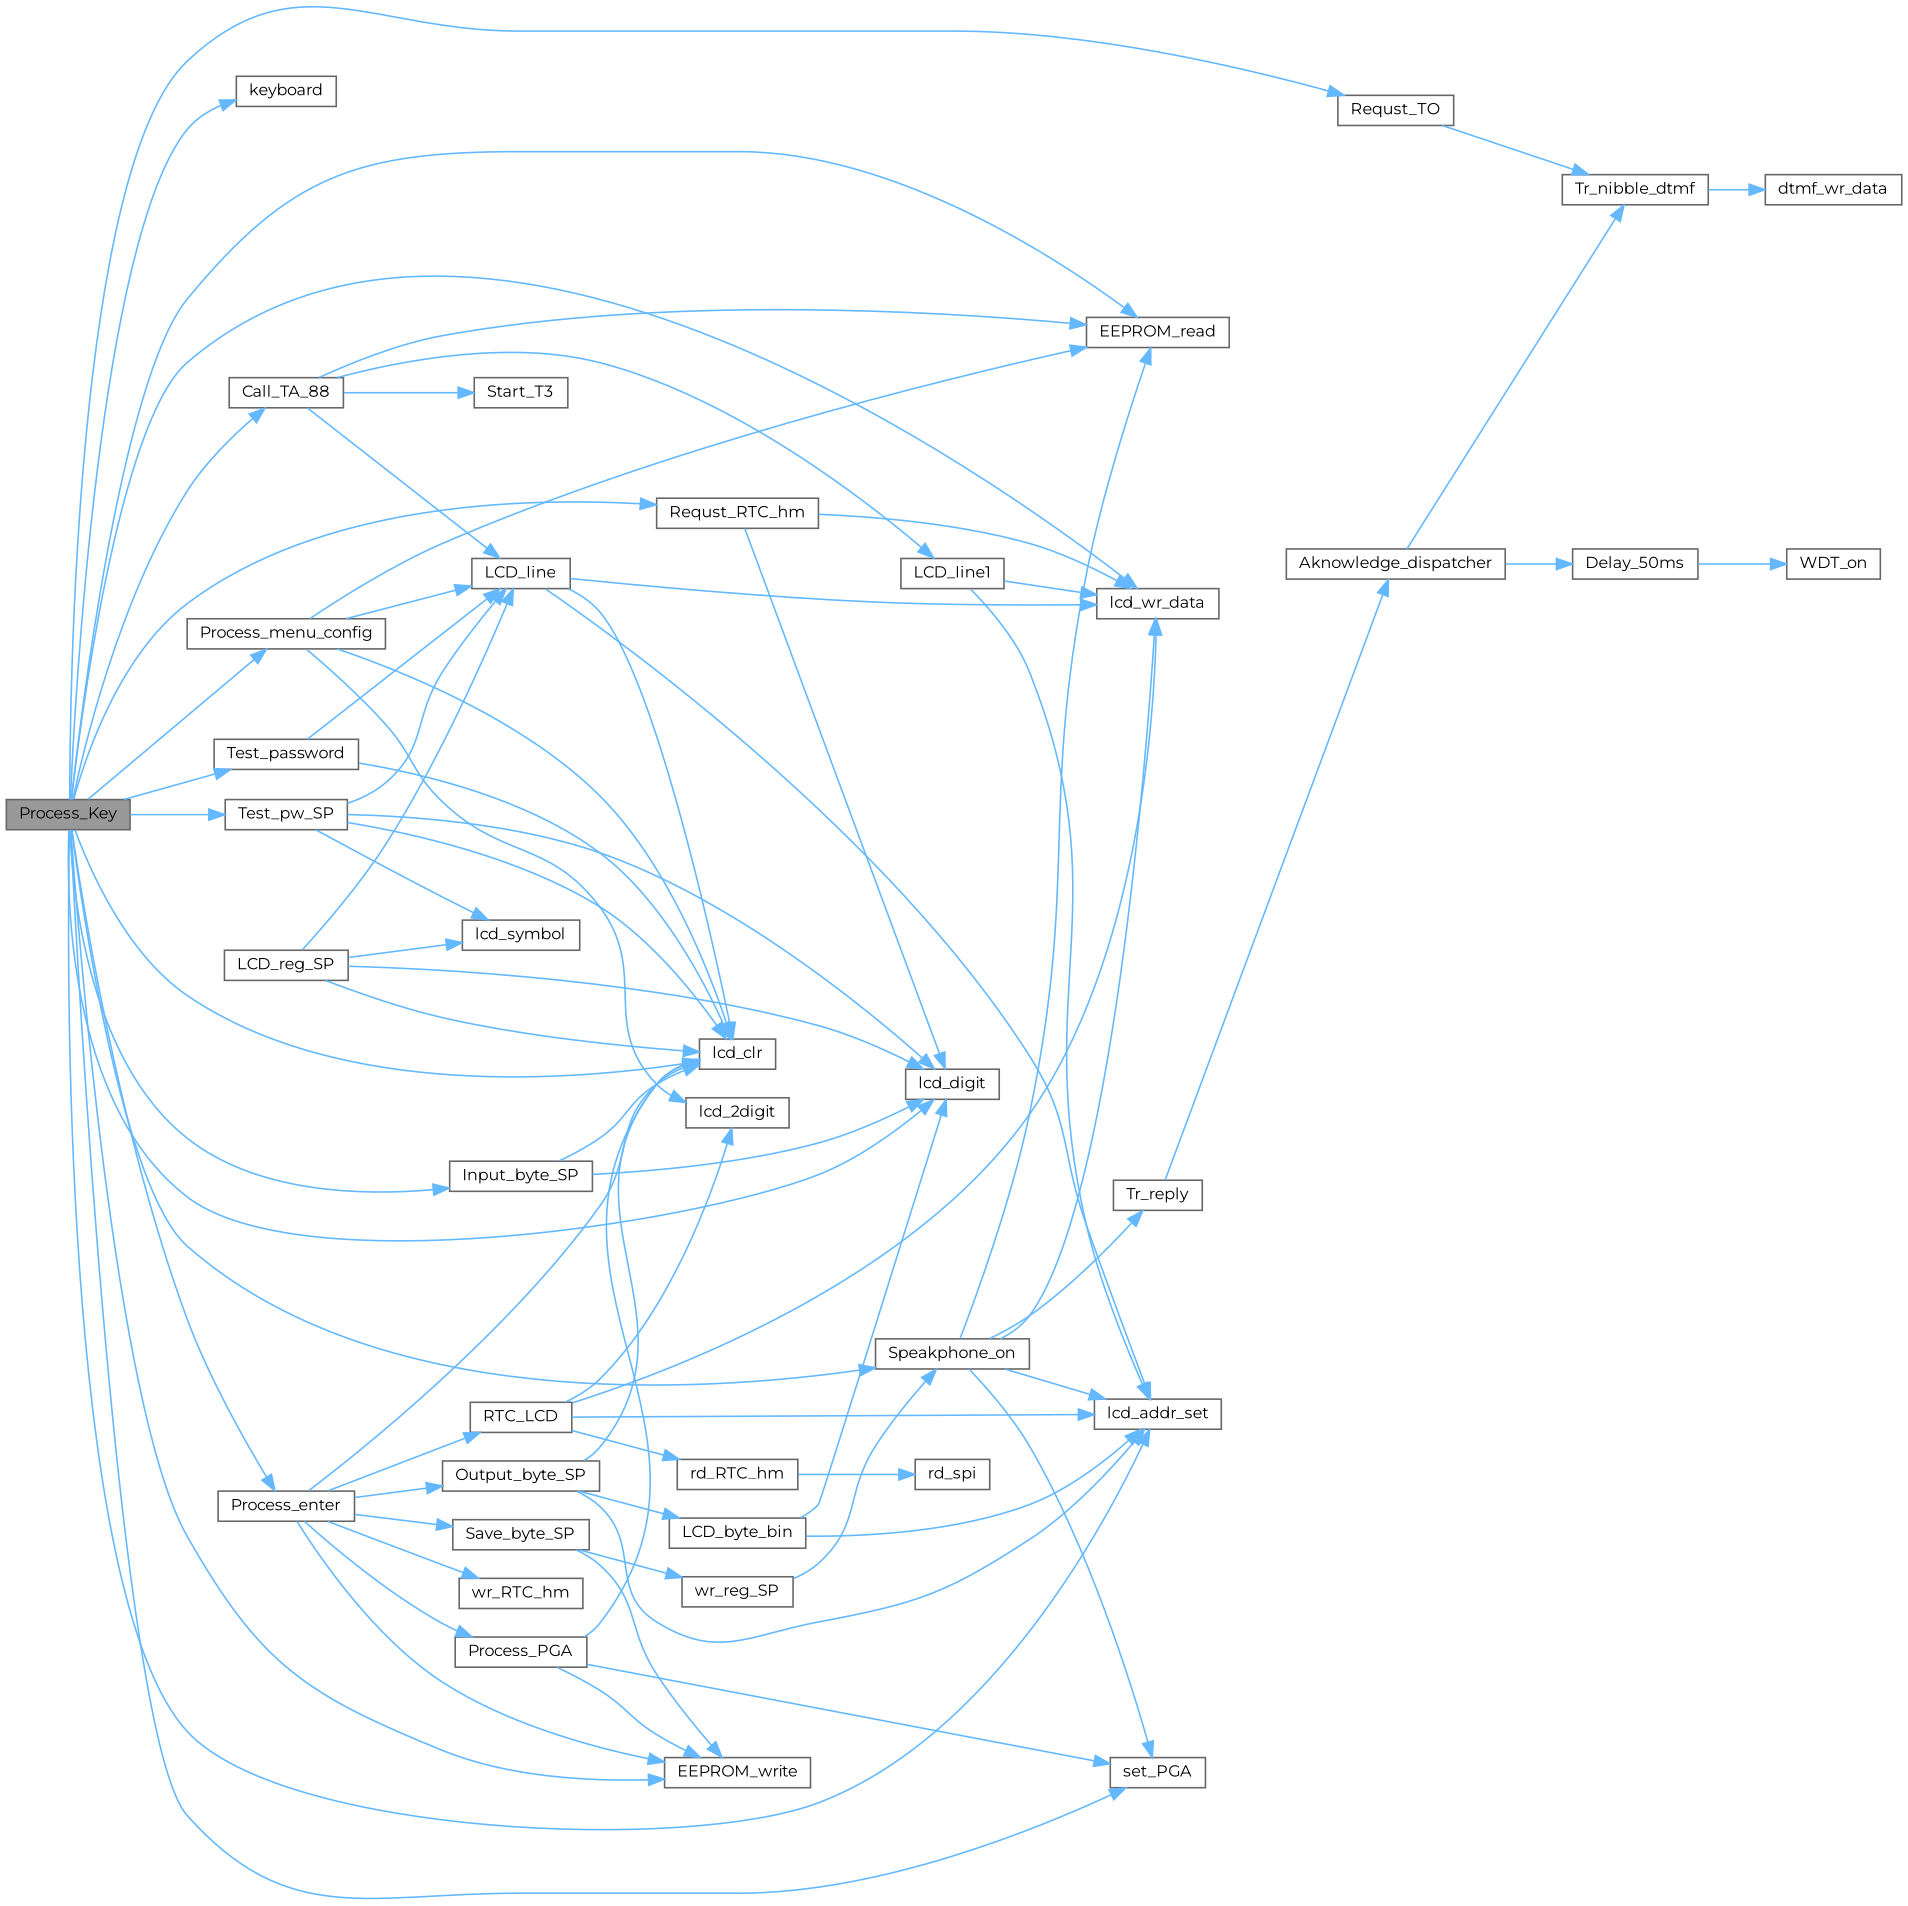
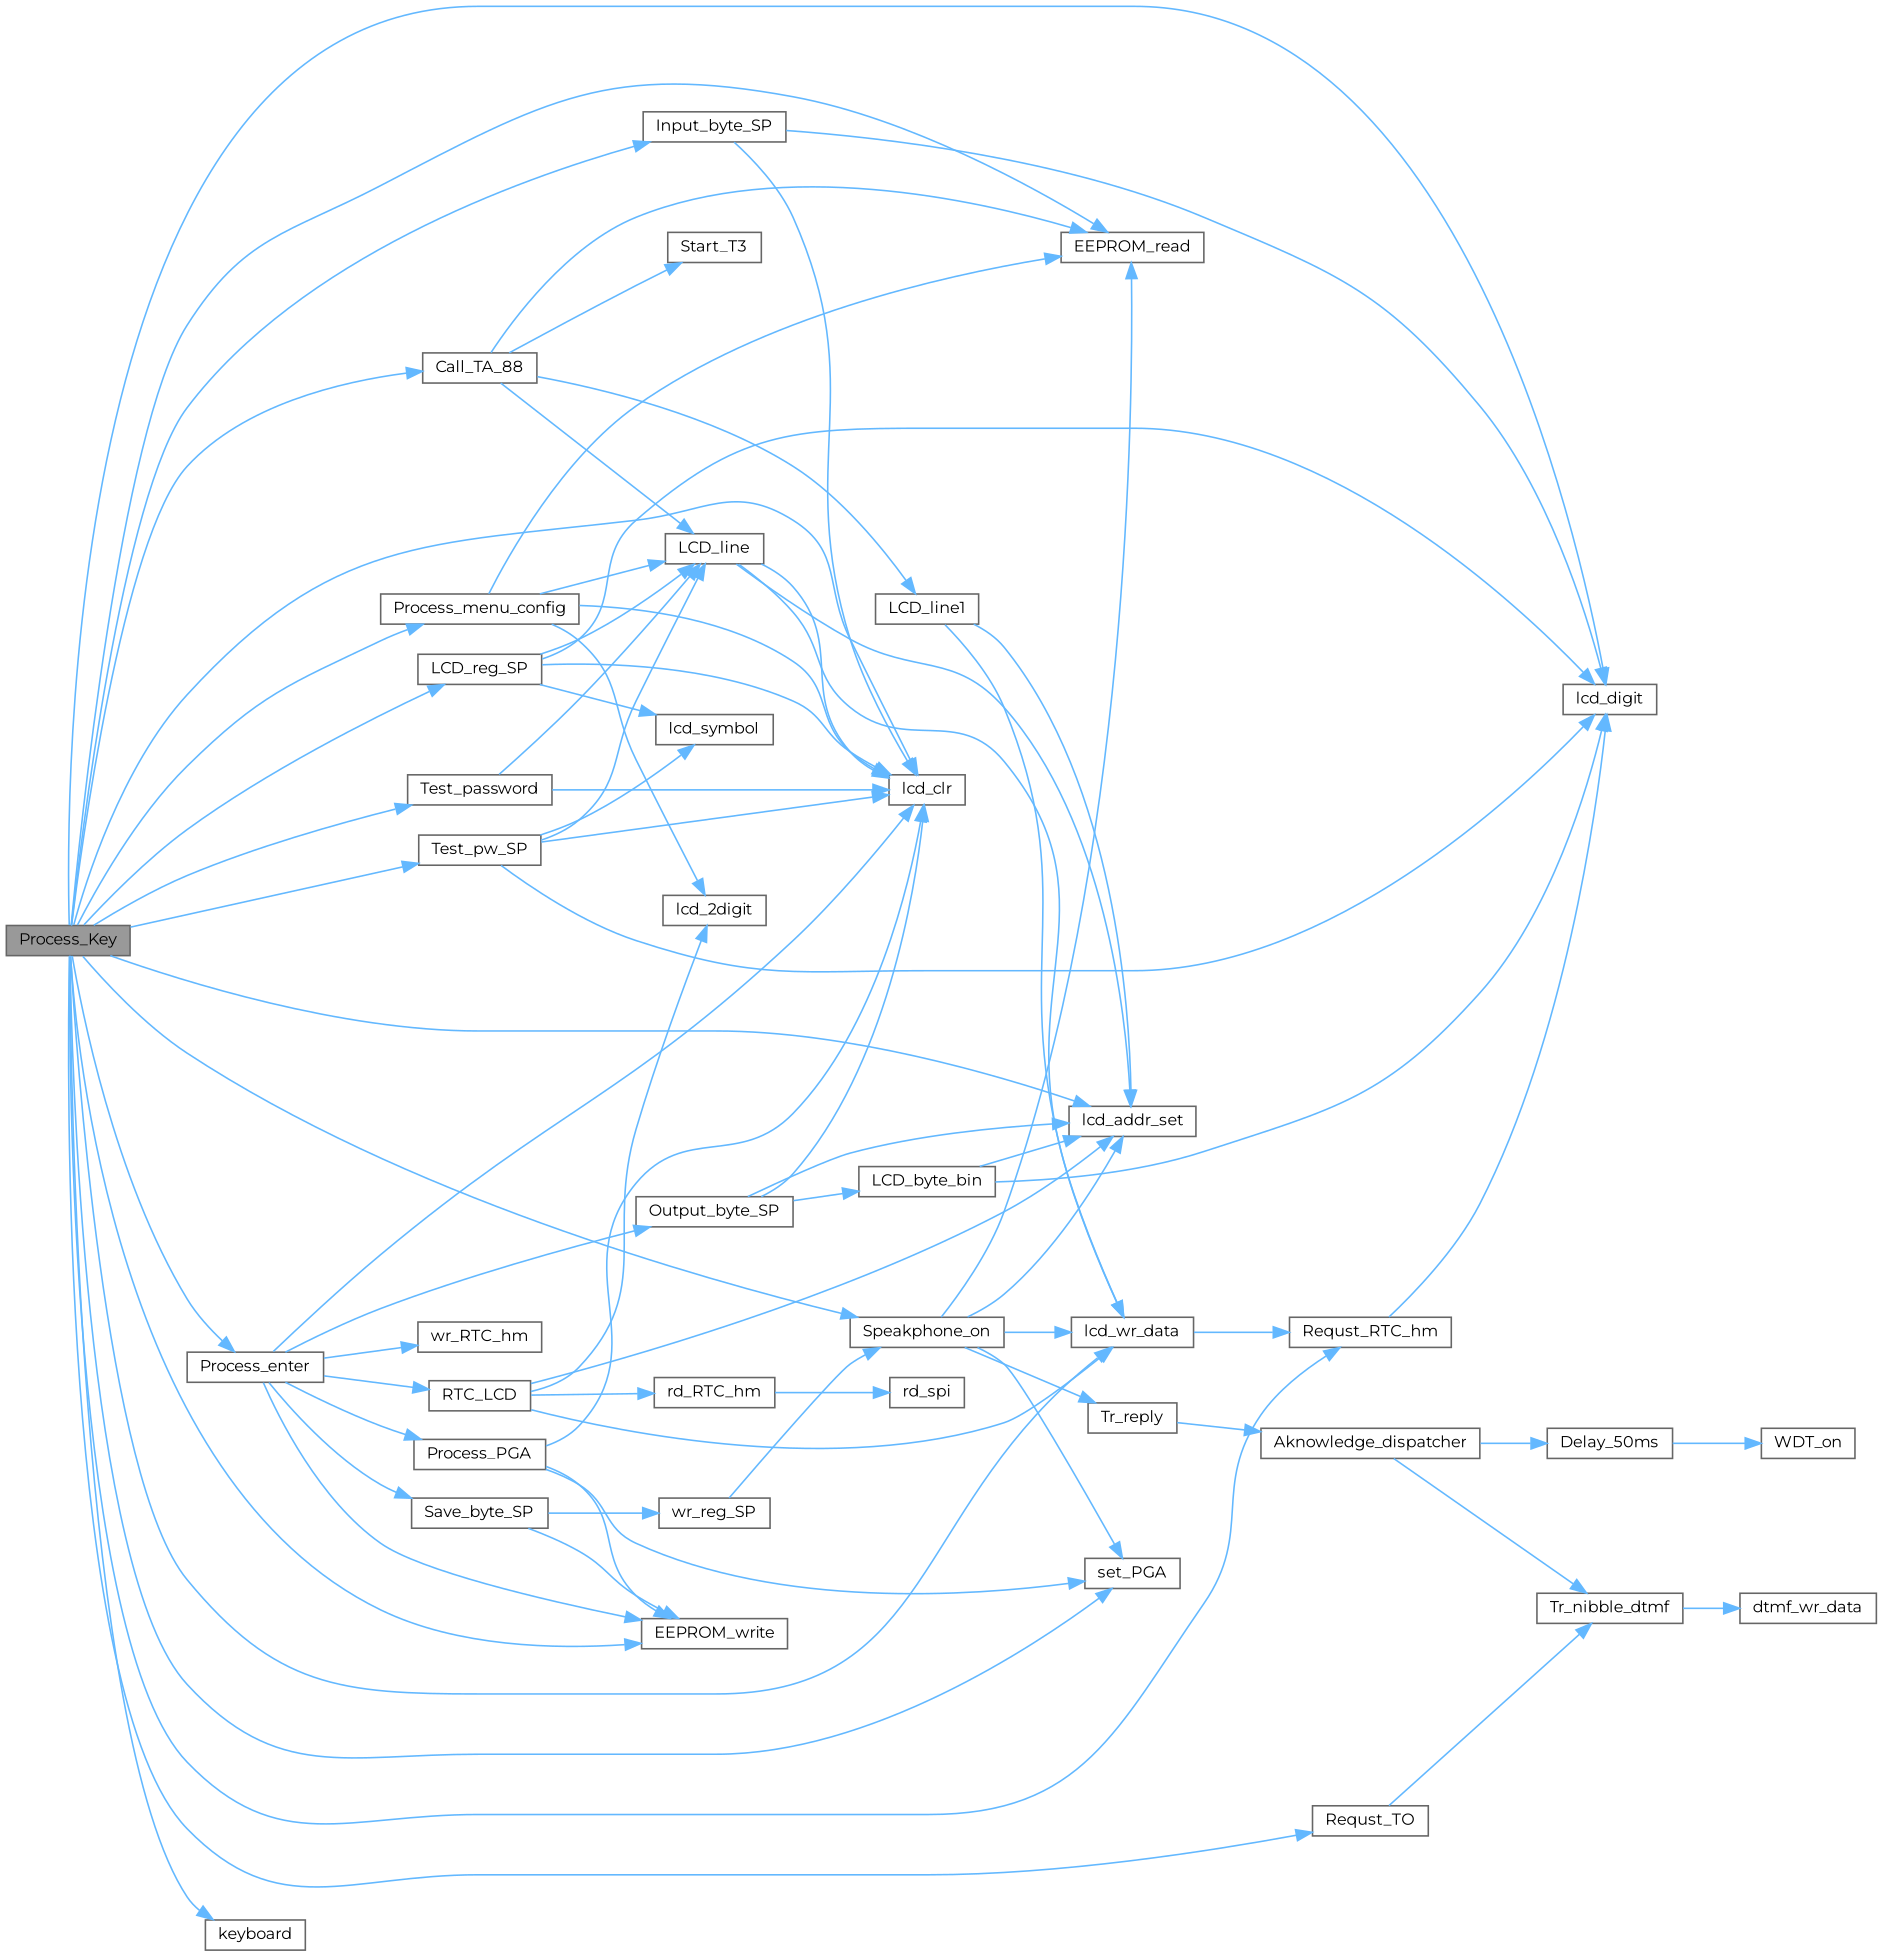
  digraph {
    fontname=Montserrat
    rankdir=LR
    node [color=grey40 fillcolor=white fontname=Montserrat fontsize=10 shape=box style=filled]
    edge [color=steelblue1 fontname=Montserrat fontsize=10 labelfontname=Helvetica labelfontsize=10 style=solid]
    n1 [color=gray40 fillcolor=grey60 fontcolor=black height=0.2 label=Process_Key width=0.4]
    n2 [height=0.2 label=Call_TA_88 width=0.4]
    n3 [height=0.2 label=EEPROM_read width=0.4]
    n4 [height=0.2 label=lcd_addr_set width=0.4]
    n5 [height=0.2 label=lcd_clr width=0.4]
    n6 [height=0.2 label=lcd_wr_data width=0.4]
    n7 [height=0.2 label=EEPROM_write width=0.4]
    n8 [height=0.2 label=Input_byte_SP width=0.4]
    n9 [height=0.2 label=lcd_digit width=0.4]
    n10 [height=0.2 label=Requst_RTC_hm width=0.4]
    n11 [height=0.2 label=keyboard width=0.4]
    n12 [height=0.2 label=LCD_reg_SP width=0.4]
    n13 [height=0.2 label=Process_enter width=0.4]
    n14 [height=0.2 label=set_PGA width=0.4]
    n15 [height=0.2 label=Process_menu_config width=0.4]
    n16 [height=0.2 label=Requst_TO width=0.4]
    n17 [height=0.2 label=Speakphone_on width=0.4]
    n18 [height=0.2 label=Test_password width=0.4]
    n19 [height=0.2 label=Test_pw_SP width=0.4]
    n20 [height=0.2 label=LCD_line width=0.4]
    n21 [height=0.2 label=LCD_line1 width=0.4]
    n22 [height=0.2 label=Start_T3 width=0.4]
    n23 [height=0.2 label=lcd_symbol width=0.4]
    n24 [height=0.2 label=Output_byte_SP width=0.4]
    n25 [height=0.2 label=Process_PGA width=0.4]
    n26 [height=0.2 label=RTC_LCD width=0.4]
    n27 [height=0.2 label=Save_byte_SP width=0.4]
    n28 [height=0.2 label=wr_RTC_hm width=0.4]
    n29 [height=0.2 label=lcd_2digit width=0.4]
    n30 [height=0.2 label=Tr_nibble_dtmf width=0.4]
    n31 [height=0.2 label=Tr_reply width=0.4]
    n32 [height=0.2 label=LCD_byte_bin width=0.4]
    n33 [height=0.2 label=rd_RTC_hm width=0.4]
    n34 [height=0.2 label=wr_reg_SP width=0.4]
    n35 [height=0.2 label=rd_spi width=0.4]
    n36 [height=0.2 label=dtmf_wr_data width=0.4]
    n37 [height=0.2 label=Aknowledge_dispatcher width=0.4]
    n38 [height=0.2 label=Delay_50ms width=0.4]
    n39 [height=0.2 label=WDT_on width=0.4]
    n1 -> n2
    n1 -> n3
    n1 -> n4
    n1 -> n5
    n1 -> n6
    n1 -> n7
    n1 -> n8
    n1 -> n9
    n1 -> n10
    n1 -> n11
+   n1 -> n12
    n1 -> n13
    n1 -> n14
    n1 -> n15
    n1 -> n16
    n1 -> n17
    n1 -> n18
    n1 -> n19
    n2 -> n3
    n2 -> n20
    n2 -> n21
    n2 -> n22
    n8 -> n5
    n8 -> n9
-   n10 -> n6
+   n6 -> n10
    n10 -> n9
    n12 -> n5
    n12 -> n9
    n12 -> n20
    n12 -> n23
    n13 -> n5
    n13 -> n7
    n13 -> n24
    n13 -> n25
    n13 -> n26
    n13 -> n27
    n13 -> n28
    n15 -> n3
    n15 -> n5
    n15 -> n20
    n15 -> n29
    n16 -> n30
    n17 -> n3
    n17 -> n4
    n17 -> n6
    n17 -> n14
    n17 -> n31
    n18 -> n5
    n18 -> n20
    n19 -> n5
    n19 -> n9
    n19 -> n20
    n19 -> n23
    n20 -> n4
    n20 -> n5
    n20 -> n6
    n21 -> n4
    n21 -> n6
    n24 -> n4
    n24 -> n5
    n24 -> n32
    n25 -> n5
    n25 -> n7
    n25 -> n14
    n26 -> n4
    n26 -> n6
    n26 -> n29
    n26 -> n33
    n27 -> n7
    n27 -> n34
    n30 -> n36
    n31 -> n37
    n32 -> n4
    n32 -> n9
    n33 -> n35
    n34 -> n17
    n37 -> n30
    n37 -> n38
    n38 -> n39
  }
